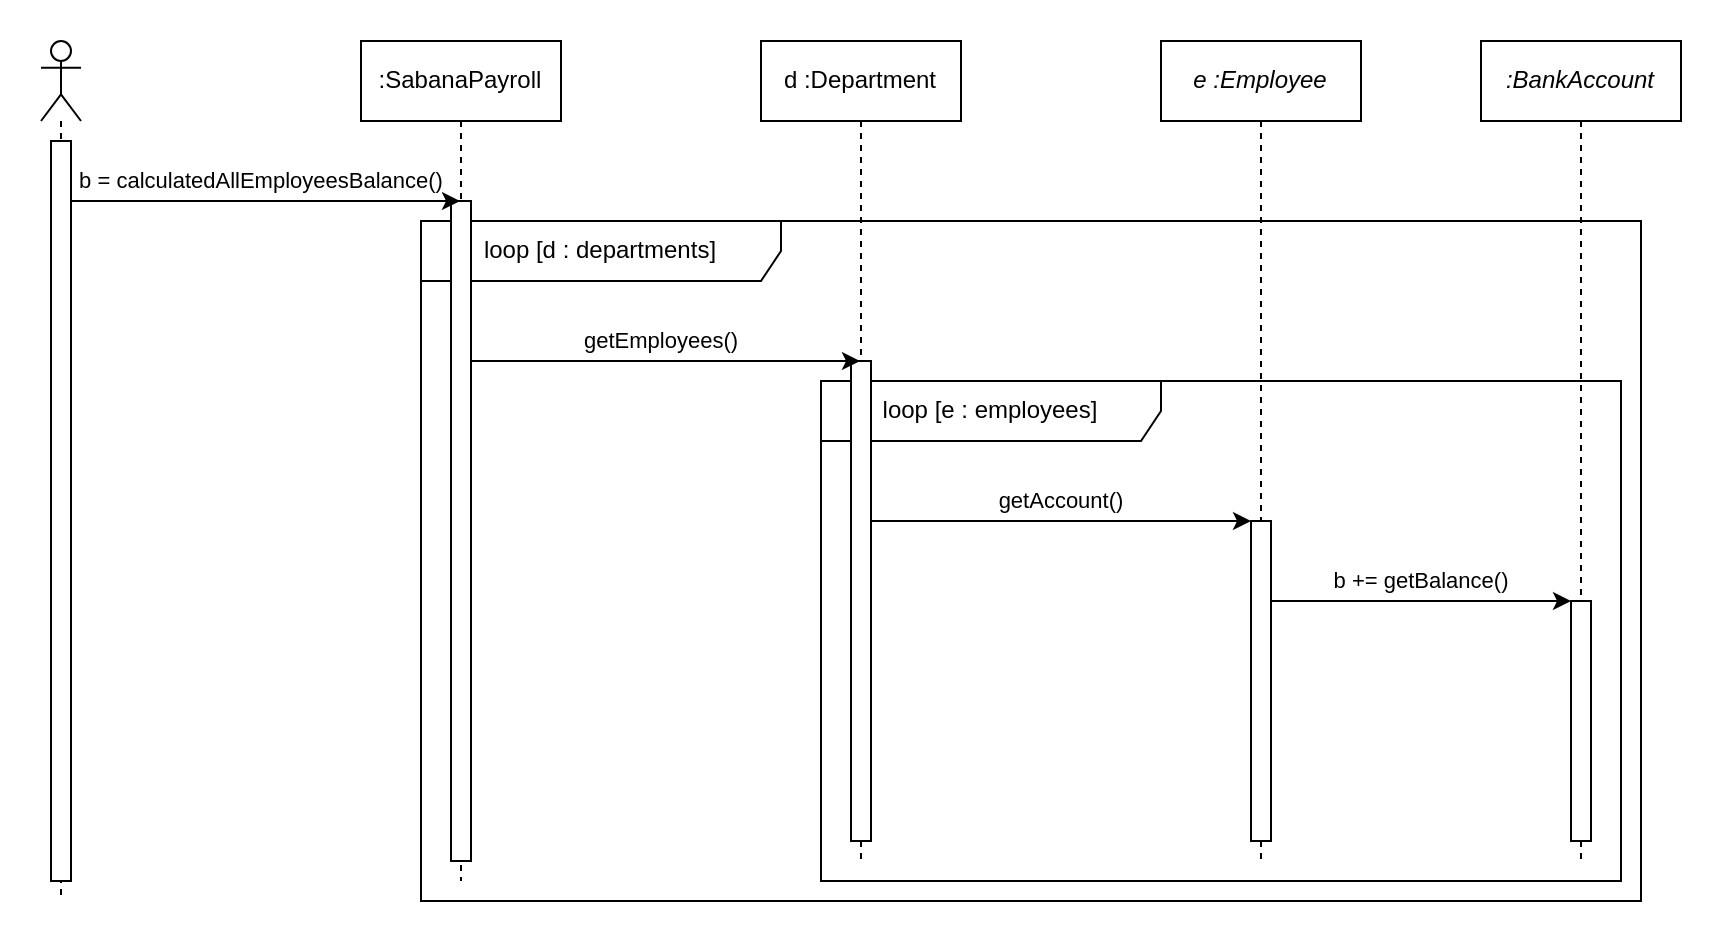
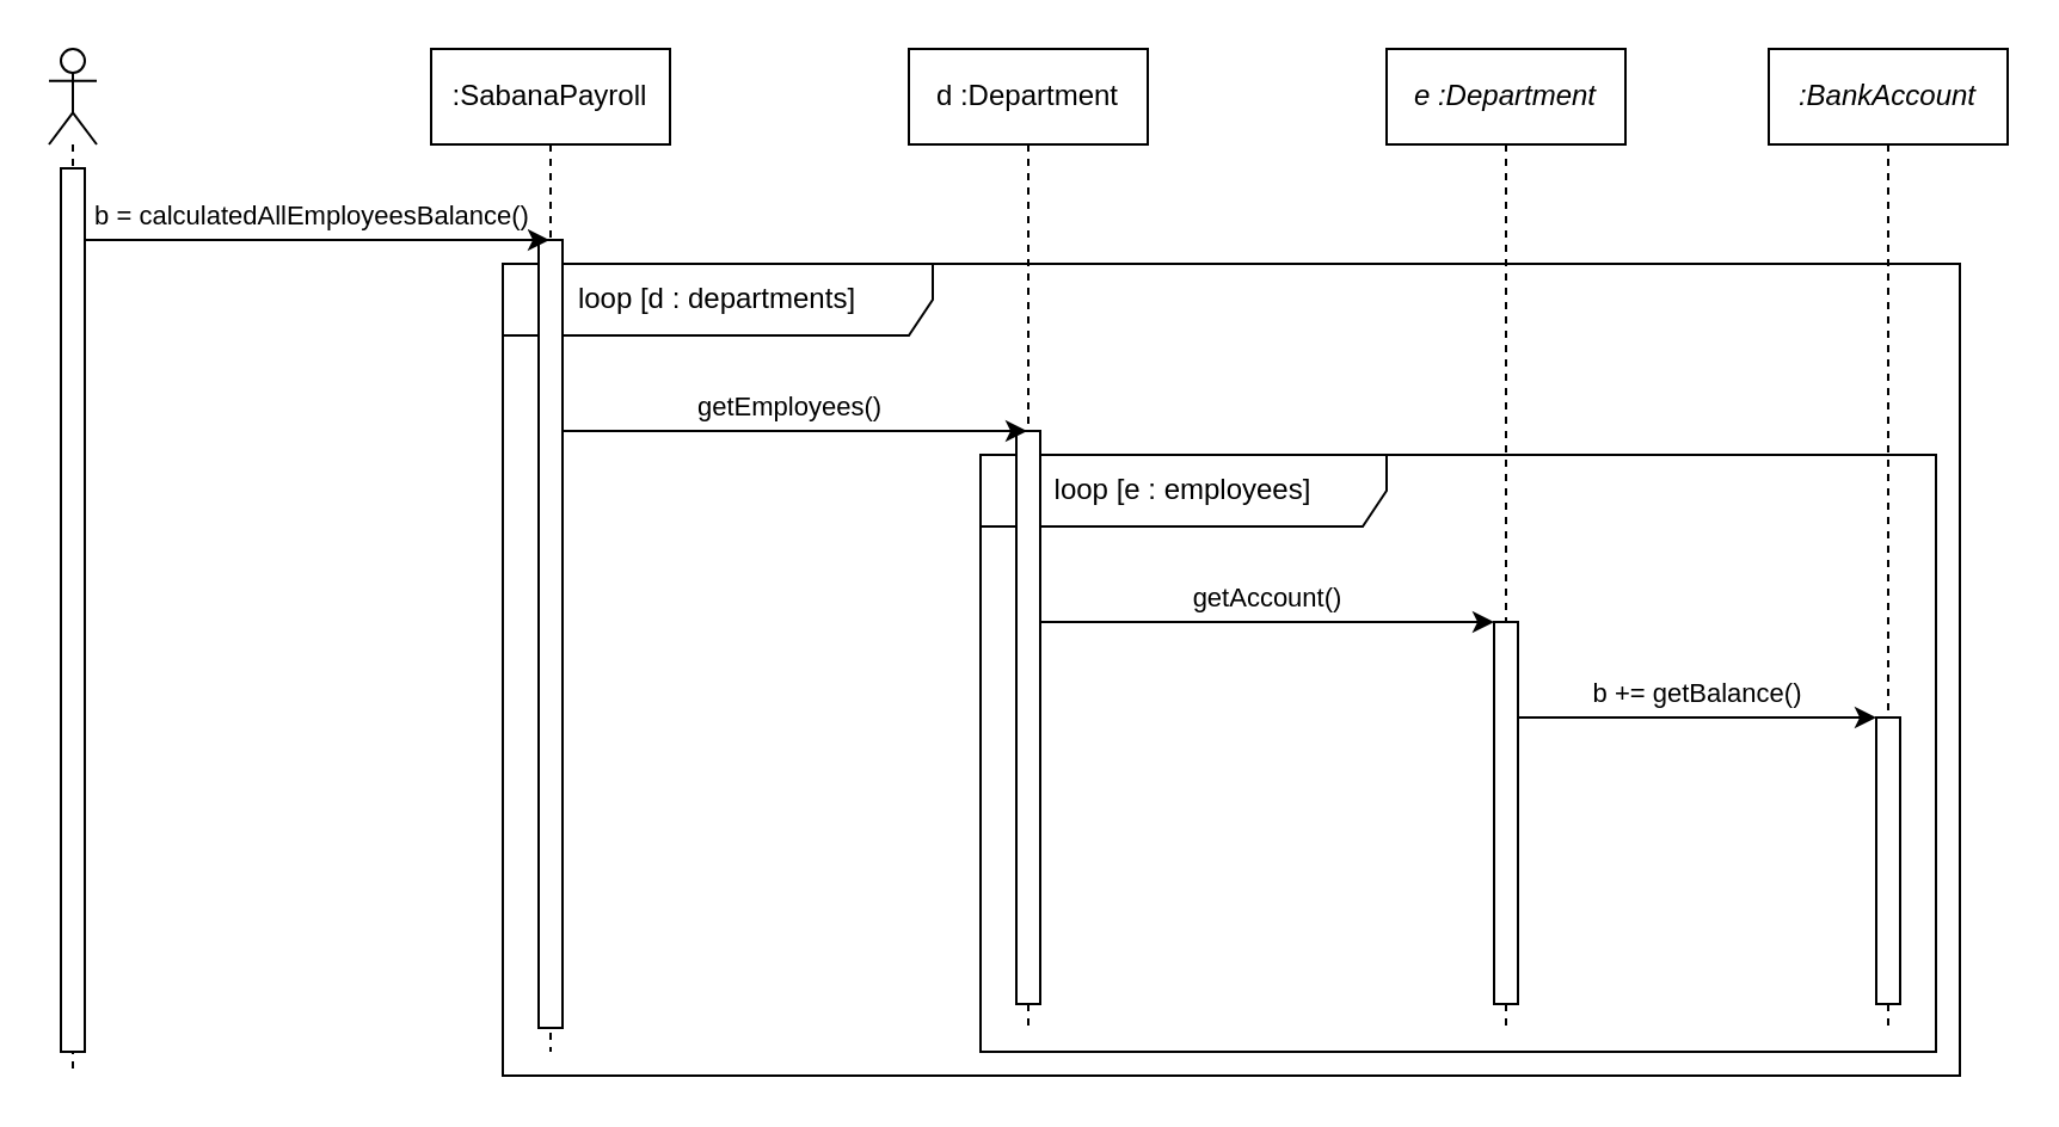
  <mxCell id="0" />
  <mxCell id="1" parent="0" />
  <mxCell id="2" value="loop [d : departments]" style="shape=umlFrame;whiteSpace=wrap;html=1;width=180;height=30;" parent="1" vertex="1"><mxGeometry x="210" y="110" width="610" height="340" as="geometry" /></mxCell>
  <mxCell id="3" value="loop [e : employees]" style="shape=umlFrame;whiteSpace=wrap;html=1;width=170;height=30;" parent="1" vertex="1"><mxGeometry x="410" y="190" width="400" height="250" as="geometry" /></mxCell>
  <mxCell id="4" value="" style="shape=umlLifeline;participant=umlActor;perimeter=lifelinePerimeter;whiteSpace=wrap;html=1;container=1;collapsible=0;recursiveResize=0;verticalAlign=top;spacingTop=36;outlineConnect=0;" parent="1" vertex="1"><mxGeometry x="20" y="20" width="20" height="430" as="geometry" /></mxCell>
  <mxCell id="5" value="" style="html=1;points=[];perimeter=orthogonalPerimeter;" parent="4" vertex="1"><mxGeometry x="5" y="50" width="10" height="370" as="geometry" /></mxCell>
  <mxCell id="6" value=":SabanaPayroll" style="shape=umlLifeline;perimeter=lifelinePerimeter;whiteSpace=wrap;html=1;container=1;collapsible=0;recursiveResize=0;outlineConnect=0;" parent="1" vertex="1"><mxGeometry x="180" y="20" width="100" height="420" as="geometry" /></mxCell>
  <mxCell id="7" value="" style="html=1;points=[];perimeter=orthogonalPerimeter;" parent="6" vertex="1"><mxGeometry x="45" y="80" width="10" height="330" as="geometry" /></mxCell>
  <mxCell id="8" value="d :Department" style="shape=umlLifeline;perimeter=lifelinePerimeter;whiteSpace=wrap;html=1;container=1;collapsible=0;recursiveResize=0;outlineConnect=0;" parent="1" vertex="1"><mxGeometry x="380" y="20" width="100" height="410" as="geometry" /></mxCell>
  <mxCell id="9" value="" style="html=1;points=[];perimeter=orthogonalPerimeter;" parent="8" vertex="1"><mxGeometry x="45" y="160" width="10" height="240" as="geometry" /></mxCell>
  <mxCell id="10" value="b = calculatedAllEmployeesBalance()" style="edgeStyle=orthogonalEdgeStyle;rounded=0;orthogonalLoop=1;jettySize=auto;html=1;" parent="1" source="5" target="6" edge="1"><mxGeometry x="-0.023" y="10" relative="1" as="geometry"><Array as="points"><mxPoint x="110" y="100" /><mxPoint x="110" y="100" /></Array><mxPoint as="offset" /></mxGeometry></mxCell>
  <mxCell id="11" value="getEmployees()" style="edgeStyle=orthogonalEdgeStyle;rounded=0;orthogonalLoop=1;jettySize=auto;html=1;" parent="1" source="7" target="8" edge="1"><mxGeometry x="-0.023" y="10" relative="1" as="geometry"><Array as="points"><mxPoint x="330" y="180" /><mxPoint x="330" y="180" /></Array><mxPoint as="offset" /></mxGeometry></mxCell>
- <mxCell id="12" value="e :Employee" style="shape=umlLifeline;perimeter=lifelinePerimeter;whiteSpace=wrap;html=1;container=1;collapsible=0;recursiveResize=0;outlineConnect=0;fontStyle=2" parent="1" vertex="1"><mxGeometry x="580" y="20" width="100" height="410" as="geometry" /></mxCell>
+ <mxCell id="12" value="e :Department" style="shape=umlLifeline;perimeter=lifelinePerimeter;whiteSpace=wrap;html=1;container=1;collapsible=0;recursiveResize=0;outlineConnect=0;fontStyle=2" parent="1" vertex="1"><mxGeometry x="580" y="20" width="100" height="410" as="geometry" /></mxCell>
  <mxCell id="13" value="" style="html=1;points=[];perimeter=orthogonalPerimeter;" parent="12" vertex="1"><mxGeometry x="45" y="240" width="10" height="160" as="geometry" /></mxCell>
  <mxCell id="14" value="getAccount()" style="edgeStyle=orthogonalEdgeStyle;rounded=0;orthogonalLoop=1;jettySize=auto;html=1;" parent="1" source="9" target="13" edge="1"><mxGeometry y="10" relative="1" as="geometry"><Array as="points"><mxPoint x="530" y="260" /><mxPoint x="530" y="260" /></Array><mxPoint as="offset" /></mxGeometry></mxCell>
  <mxCell id="15" value=":BankAccount" style="shape=umlLifeline;perimeter=lifelinePerimeter;whiteSpace=wrap;html=1;container=1;collapsible=0;recursiveResize=0;outlineConnect=0;fontStyle=2" parent="1" vertex="1"><mxGeometry x="740" y="20" width="100" height="410" as="geometry" /></mxCell>
  <mxCell id="16" value="" style="html=1;points=[];perimeter=orthogonalPerimeter;" parent="15" vertex="1"><mxGeometry x="45" y="280" width="10" height="120" as="geometry" /></mxCell>
  <mxCell id="17" value="b += getBalance()" style="edgeStyle=orthogonalEdgeStyle;rounded=0;orthogonalLoop=1;jettySize=auto;html=1;" parent="1" source="13" target="16" edge="1"><mxGeometry y="10" relative="1" as="geometry"><Array as="points"><mxPoint x="720" y="300" /><mxPoint x="720" y="300" /></Array><mxPoint as="offset" /></mxGeometry></mxCell>
